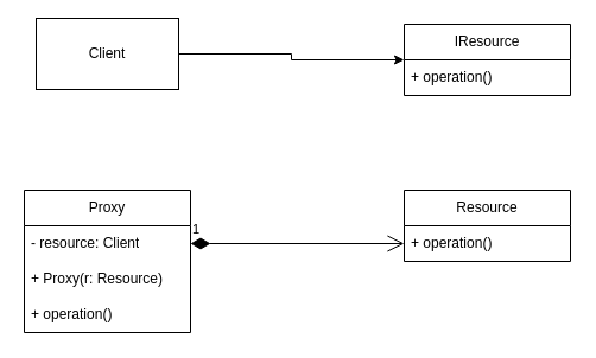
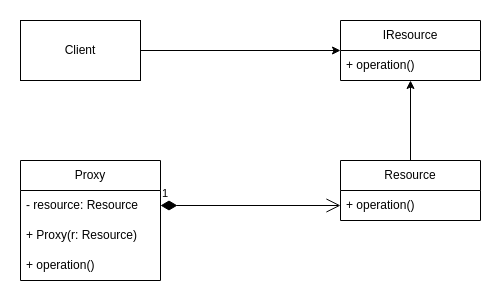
  <mxCell id="0" />
  <mxCell id="1" parent="0" />
  <mxCell id="2" style="edgeStyle=orthogonalEdgeStyle;rounded=0;orthogonalLoop=1;jettySize=auto;html=1;exitX=1;exitY=0.5;exitDx=0;exitDy=0;" edge="1" parent="1" source="3" target="11"><mxGeometry relative="1" as="geometry" /></mxCell>
- <mxCell id="3" value="Client" style="rounded=0;whiteSpace=wrap;html=1;" vertex="1" parent="1"><mxGeometry x="30" y="15" width="120" height="60" as="geometry" /></mxCell>
+ <mxCell id="3" value="Client" style="rounded=0;whiteSpace=wrap;html=1;" vertex="1" parent="1"><mxGeometry x="20" y="20" width="120" height="60" as="geometry" /></mxCell>
  <mxCell id="4" value="Proxy" style="swimlane;fontStyle=0;childLayout=stackLayout;horizontal=1;startSize=30;horizontalStack=0;resizeParent=1;resizeParentMax=0;resizeLast=0;collapsible=1;marginBottom=0;whiteSpace=wrap;html=1;" vertex="1" parent="1"><mxGeometry x="20" y="160" width="140" height="120" as="geometry" /></mxCell>
- <mxCell id="5" value="&lt;div&gt;- resource: Client&lt;/div&gt;" style="text;strokeColor=none;fillColor=none;align=left;verticalAlign=middle;spacingLeft=4;spacingRight=4;overflow=hidden;points=[[0,0.5],[1,0.5]];portConstraint=eastwest;rotatable=0;whiteSpace=wrap;html=1;" vertex="1" parent="4"><mxGeometry y="30" width="140" height="30" as="geometry" /></mxCell>
+ <mxCell id="5" value="&lt;div&gt;- resource: Resource&lt;/div&gt;" style="text;strokeColor=none;fillColor=none;align=left;verticalAlign=middle;spacingLeft=4;spacingRight=4;overflow=hidden;points=[[0,0.5],[1,0.5]];portConstraint=eastwest;rotatable=0;whiteSpace=wrap;html=1;" vertex="1" parent="4"><mxGeometry y="30" width="140" height="30" as="geometry" /></mxCell>
  <mxCell id="6" value="+ Proxy(r: Resource)" style="text;strokeColor=none;fillColor=none;align=left;verticalAlign=middle;spacingLeft=4;spacingRight=4;overflow=hidden;points=[[0,0.5],[1,0.5]];portConstraint=eastwest;rotatable=0;whiteSpace=wrap;html=1;" vertex="1" parent="4"><mxGeometry y="60" width="140" height="30" as="geometry" /></mxCell>
  <mxCell id="7" value="&lt;div&gt;+ operation()&lt;/div&gt;" style="text;strokeColor=none;fillColor=none;align=left;verticalAlign=middle;spacingLeft=4;spacingRight=4;overflow=hidden;points=[[0,0.5],[1,0.5]];portConstraint=eastwest;rotatable=0;whiteSpace=wrap;html=1;" vertex="1" parent="4"><mxGeometry y="90" width="140" height="30" as="geometry" /></mxCell>
+ <mxCell id="8" style="edgeStyle=orthogonalEdgeStyle;rounded=0;orthogonalLoop=1;jettySize=auto;html=1;exitX=0.5;exitY=0;exitDx=0;exitDy=0;entryX=0.5;entryY=1;entryDx=0;entryDy=0;" edge="1" parent="1" source="9" target="11"><mxGeometry relative="1" as="geometry" /></mxCell>
  <mxCell id="9" value="Resource" style="swimlane;fontStyle=0;childLayout=stackLayout;horizontal=1;startSize=30;horizontalStack=0;resizeParent=1;resizeParentMax=0;resizeLast=0;collapsible=1;marginBottom=0;whiteSpace=wrap;html=1;" vertex="1" parent="1"><mxGeometry x="340" y="160" width="140" height="60" as="geometry" /></mxCell>
  <mxCell id="10" value="+ operation()" style="text;strokeColor=none;fillColor=none;align=left;verticalAlign=middle;spacingLeft=4;spacingRight=4;overflow=hidden;points=[[0,0.5],[1,0.5]];portConstraint=eastwest;rotatable=0;whiteSpace=wrap;html=1;" vertex="1" parent="9"><mxGeometry y="30" width="140" height="30" as="geometry" /></mxCell>
  <mxCell id="11" value="IResource" style="swimlane;fontStyle=0;childLayout=stackLayout;horizontal=1;startSize=30;horizontalStack=0;resizeParent=1;resizeParentMax=0;resizeLast=0;collapsible=1;marginBottom=0;whiteSpace=wrap;html=1;" vertex="1" parent="1"><mxGeometry x="340" y="20" width="140" height="60" as="geometry" /></mxCell>
  <mxCell id="12" value="+ operation()" style="text;strokeColor=none;fillColor=none;align=left;verticalAlign=middle;spacingLeft=4;spacingRight=4;overflow=hidden;points=[[0,0.5],[1,0.5]];portConstraint=eastwest;rotatable=0;whiteSpace=wrap;html=1;" vertex="1" parent="11"><mxGeometry y="30" width="140" height="30" as="geometry" /></mxCell>
  <mxCell id="13" value="1" style="endArrow=open;html=1;endSize=12;startArrow=diamondThin;startSize=14;startFill=1;edgeStyle=orthogonalEdgeStyle;align=left;verticalAlign=bottom;rounded=0;exitX=1;exitY=0.5;exitDx=0;exitDy=0;entryX=0;entryY=0.5;entryDx=0;entryDy=0;" edge="1" parent="1" source="5" target="10"><mxGeometry x="-1" y="3" relative="1" as="geometry"><mxPoint x="180" y="200" as="sourcePoint" /><mxPoint x="340" y="200" as="targetPoint" /></mxGeometry></mxCell>
